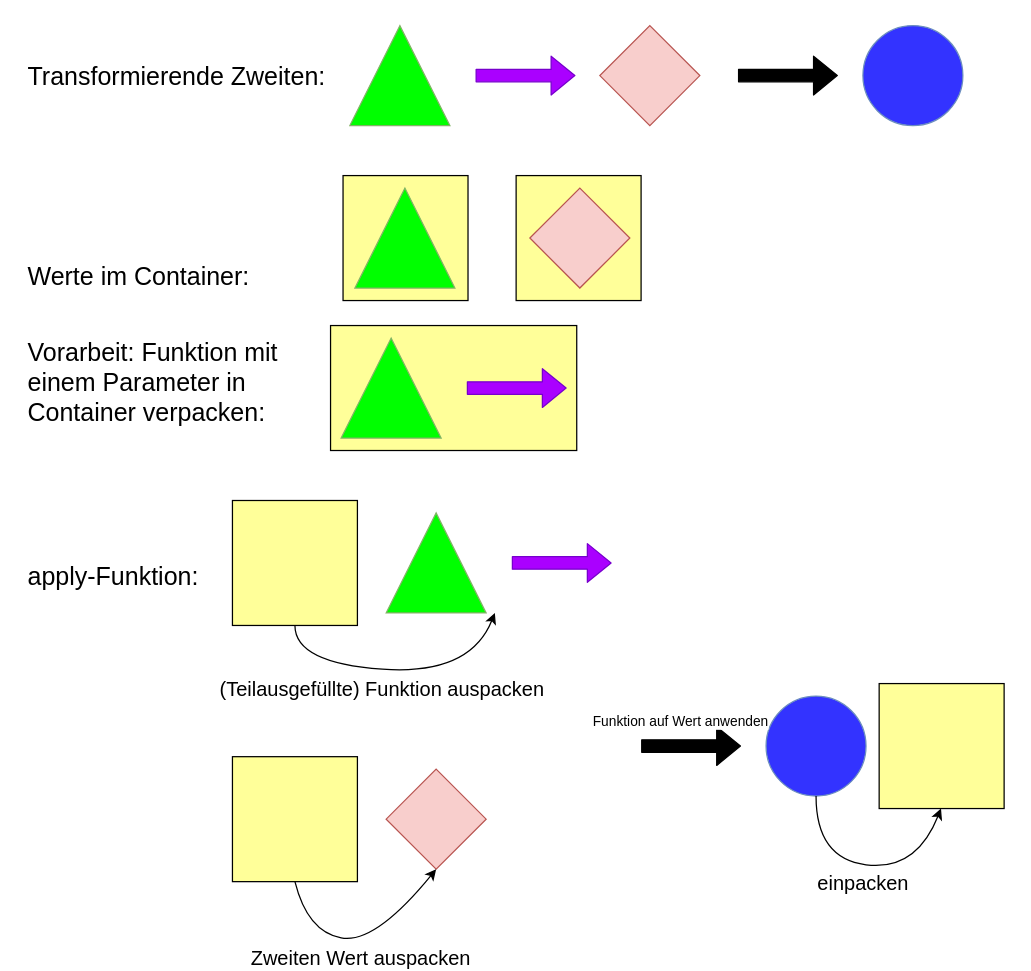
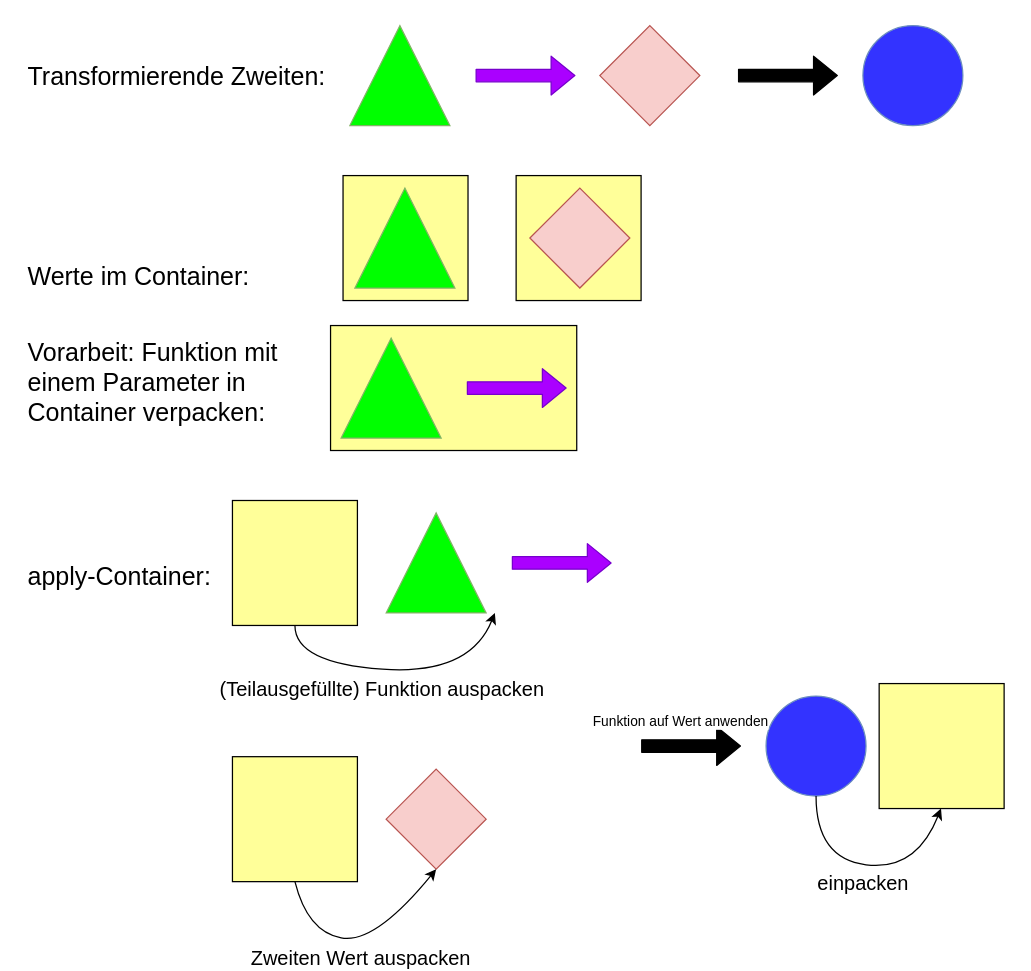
  <mxCell id="0" />
  <mxCell id="1" parent="0" />
  <mxCell id="2" value="" style="rounded=0;whiteSpace=wrap;html=1;align=left;labelBackgroundColor=#FFFF99;fillColor=#FFFF99;" vertex="1" parent="1"><mxGeometry x="264" y="260" width="197" height="100" as="geometry" /></mxCell>
  <mxCell id="3" value="" style="rounded=0;whiteSpace=wrap;html=1;align=left;labelBackgroundColor=#FFFF99;fillColor=#FFFF99;" vertex="1" parent="1"><mxGeometry x="412.5" y="140" width="100" height="100" as="geometry" /></mxCell>
  <mxCell id="4" value="" style="rounded=0;whiteSpace=wrap;html=1;align=left;labelBackgroundColor=#FFFF99;fillColor=#FFFF99;" parent="1" vertex="1"><mxGeometry x="274" y="140" width="100" height="100" as="geometry" /></mxCell>
  <mxCell id="5" value="&lt;font style=&quot;font-size: 20px&quot;&gt;Transformierende Zweiten:&lt;/font&gt;" style="text;html=1;strokeColor=none;fillColor=none;align=left;verticalAlign=middle;whiteSpace=wrap;rounded=0;" parent="1" vertex="1"><mxGeometry x="20" y="50" width="280" height="20" as="geometry" /></mxCell>
  <mxCell id="6" value="&lt;font style=&quot;font-size: 20px&quot;&gt;Werte&amp;nbsp;im Container:&lt;/font&gt;" style="text;html=1;strokeColor=none;fillColor=none;align=left;verticalAlign=middle;whiteSpace=wrap;rounded=0;" parent="1" vertex="1"><mxGeometry x="20" y="210" width="200" height="20" as="geometry" /></mxCell>
  <mxCell id="7" value="" style="triangle;whiteSpace=wrap;html=1;rotation=-90;fillColor=#00FF00;strokeColor=#82b366;" parent="1" vertex="1"><mxGeometry x="283.5" y="150" width="80" height="80" as="geometry" /></mxCell>
- <mxCell id="8" value="&lt;font style=&quot;font-size: 20px&quot;&gt;apply-Funktion:&lt;/font&gt;" style="text;html=1;strokeColor=none;fillColor=none;align=left;verticalAlign=middle;whiteSpace=wrap;rounded=0;" parent="1" vertex="1"><mxGeometry x="20" y="450" width="200" height="20" as="geometry" /></mxCell>
+ <mxCell id="8" value="&lt;font style=&quot;font-size: 20px&quot;&gt;apply-Container:&lt;/font&gt;" style="text;html=1;strokeColor=none;fillColor=none;align=left;verticalAlign=middle;whiteSpace=wrap;rounded=0;" parent="1" vertex="1"><mxGeometry x="20" y="450" width="200" height="20" as="geometry" /></mxCell>
  <mxCell id="9" value="" style="triangle;whiteSpace=wrap;html=1;rotation=-90;fillColor=#00FF00;strokeColor=#82b366;" parent="1" vertex="1"><mxGeometry x="279.5" y="20" width="80" height="80" as="geometry" /></mxCell>
  <mxCell id="10" value="" style="ellipse;whiteSpace=wrap;html=1;aspect=fixed;fillColor=#3333FF;strokeColor=#6c8ebf;" parent="1" vertex="1"><mxGeometry x="690" y="20" width="80" height="80" as="geometry" /></mxCell>
  <mxCell id="11" value="" style="shape=flexArrow;endArrow=classic;html=1;fillColor=#000000;" parent="1" edge="1"><mxGeometry width="50" height="50" relative="1" as="geometry"><mxPoint x="590" y="60" as="sourcePoint" /><mxPoint x="670" y="60" as="targetPoint" /></mxGeometry></mxCell>
  <mxCell id="12" value="" style="rhombus;whiteSpace=wrap;html=1;fillColor=#f8cecc;strokeColor=#b85450;" vertex="1" parent="1"><mxGeometry x="479.5" y="20" width="80" height="80" as="geometry" /></mxCell>
  <mxCell id="13" value="" style="shape=flexArrow;endArrow=classic;html=1;fillColor=#aa00ff;strokeColor=#7700CC;" edge="1" parent="1"><mxGeometry width="50" height="50" relative="1" as="geometry"><mxPoint x="380" y="60" as="sourcePoint" /><mxPoint x="460" y="60" as="targetPoint" /></mxGeometry></mxCell>
  <mxCell id="14" value="" style="rhombus;whiteSpace=wrap;html=1;fillColor=#f8cecc;strokeColor=#b85450;" vertex="1" parent="1"><mxGeometry x="423.5" y="150" width="80" height="80" as="geometry" /></mxCell>
  <mxCell id="15" value="&lt;font style=&quot;font-size: 20px&quot;&gt;Vorarbeit: Funktion mit einem Parameter in Container verpacken:&lt;/font&gt;" style="text;html=1;strokeColor=none;fillColor=none;align=left;verticalAlign=middle;whiteSpace=wrap;rounded=0;" vertex="1" parent="1"><mxGeometry x="20" y="260" width="240" height="90" as="geometry" /></mxCell>
  <mxCell id="16" value="" style="triangle;whiteSpace=wrap;html=1;rotation=-90;fillColor=#00FF00;strokeColor=#82b366;" vertex="1" parent="1"><mxGeometry x="272.5" y="270" width="80" height="80" as="geometry" /></mxCell>
  <mxCell id="17" value="" style="shape=flexArrow;endArrow=classic;html=1;fillColor=#aa00ff;strokeColor=#7700CC;" edge="1" parent="1"><mxGeometry width="50" height="50" relative="1" as="geometry"><mxPoint x="373" y="310" as="sourcePoint" /><mxPoint x="453" y="310" as="targetPoint" /></mxGeometry></mxCell>
  <mxCell id="18" value="" style="ellipse;whiteSpace=wrap;html=1;aspect=fixed;fillColor=#3333FF;strokeColor=#6c8ebf;" vertex="1" parent="1"><mxGeometry x="612.5" y="556.5" width="80" height="80" as="geometry" /></mxCell>
  <mxCell id="19" value="Funktion auf Wert anwenden" style="shape=flexArrow;endArrow=classic;html=1;fillColor=#000000;" edge="1" parent="1"><mxGeometry x="-0.237" y="20" width="50" height="50" relative="1" as="geometry"><mxPoint x="512.5" y="596.5" as="sourcePoint" /><mxPoint x="592.5" y="596.5" as="targetPoint" /><mxPoint as="offset" /></mxGeometry></mxCell>
  <mxCell id="20" value="" style="rounded=0;whiteSpace=wrap;html=1;align=left;labelBackgroundColor=#FFFF99;fillColor=#FFFF99;" vertex="1" parent="1"><mxGeometry x="185.5" y="400" width="100" height="100" as="geometry" /></mxCell>
  <mxCell id="21" value="" style="rounded=0;whiteSpace=wrap;html=1;align=left;labelBackgroundColor=#FFFF99;fillColor=#FFFF99;" vertex="1" parent="1"><mxGeometry x="703" y="546.5" width="100" height="100" as="geometry" /></mxCell>
  <mxCell id="22" value="" style="curved=1;endArrow=classic;html=1;fillColor=#000000;exitX=0.5;exitY=1;exitDx=0;exitDy=0;" edge="1" parent="1" source="20"><mxGeometry width="50" height="50" relative="1" as="geometry"><mxPoint x="265.5" y="610" as="sourcePoint" /><mxPoint x="395.5" y="490" as="targetPoint" /><Array as="points"><mxPoint x="235.5" y="530" /><mxPoint x="375.5" y="540" /></Array></mxGeometry></mxCell>
  <mxCell id="23" value="&lt;font style=&quot;font-size: 16px&quot;&gt;(Teilausgefüllte) Funktion auspacken&lt;/font&gt;" style="text;html=1;resizable=0;points=[];align=center;verticalAlign=middle;labelBackgroundColor=#ffffff;" vertex="1" connectable="0" parent="22"><mxGeometry x="-0.367" y="1" relative="1" as="geometry"><mxPoint x="28" y="18.5" as="offset" /></mxGeometry></mxCell>
  <mxCell id="24" value="" style="curved=1;endArrow=classic;html=1;fillColor=#000000;exitX=0.5;exitY=1;exitDx=0;exitDy=0;entryX=0;entryY=0.5;entryDx=0;entryDy=0;" edge="1" parent="1" source="18"><mxGeometry width="50" height="50" relative="1" as="geometry"><mxPoint x="652.5" y="656.5" as="sourcePoint" /><mxPoint x="752.5" y="646.5" as="targetPoint" /><Array as="points"><mxPoint x="652.5" y="686.5" /><mxPoint x="732.5" y="696.5" /></Array></mxGeometry></mxCell>
  <mxCell id="25" value="&lt;font style=&quot;font-size: 16px&quot;&gt;einpacken&lt;/font&gt;" style="text;html=1;resizable=0;points=[];align=center;verticalAlign=middle;labelBackgroundColor=#ffffff;" vertex="1" connectable="0" parent="24"><mxGeometry x="-0.367" y="1" relative="1" as="geometry"><mxPoint x="28.5" y="18.5" as="offset" /></mxGeometry></mxCell>
  <mxCell id="26" value="" style="rounded=0;whiteSpace=wrap;html=1;align=left;labelBackgroundColor=#FFFF99;fillColor=#FFFF99;" vertex="1" parent="1"><mxGeometry x="185.5" y="605" width="100" height="100" as="geometry" /></mxCell>
  <mxCell id="27" value="" style="rhombus;whiteSpace=wrap;html=1;fillColor=#f8cecc;strokeColor=#b85450;" vertex="1" parent="1"><mxGeometry x="308.5" y="615" width="80" height="80" as="geometry" /></mxCell>
  <mxCell id="28" value="" style="curved=1;endArrow=classic;html=1;fillColor=#000000;exitX=0.5;exitY=1;exitDx=0;exitDy=0;entryX=0.5;entryY=1;entryDx=0;entryDy=0;" edge="1" parent="1" source="26" target="27"><mxGeometry width="50" height="50" relative="1" as="geometry"><mxPoint x="219.5" y="715" as="sourcePoint" /><mxPoint x="319.5" y="705" as="targetPoint" /><Array as="points"><mxPoint x="245.5" y="745" /><mxPoint x="299.5" y="755" /></Array></mxGeometry></mxCell>
  <mxCell id="29" value="&lt;font style=&quot;font-size: 16px&quot;&gt;Zweiten Wert auspacken&lt;/font&gt;" style="text;html=1;resizable=0;points=[];align=center;verticalAlign=middle;labelBackgroundColor=#ffffff;" vertex="1" connectable="0" parent="28"><mxGeometry x="-0.367" y="1" relative="1" as="geometry"><mxPoint x="28" y="18.5" as="offset" /></mxGeometry></mxCell>
  <mxCell id="30" value="" style="triangle;whiteSpace=wrap;html=1;rotation=-90;fillColor=#00FF00;strokeColor=#82b366;" vertex="1" parent="1"><mxGeometry x="308.5" y="410" width="80" height="80" as="geometry" /></mxCell>
  <mxCell id="31" value="" style="shape=flexArrow;endArrow=classic;html=1;fillColor=#aa00ff;strokeColor=#7700CC;" edge="1" parent="1"><mxGeometry width="50" height="50" relative="1" as="geometry"><mxPoint x="409" y="450" as="sourcePoint" /><mxPoint x="489" y="450" as="targetPoint" /></mxGeometry></mxCell>
